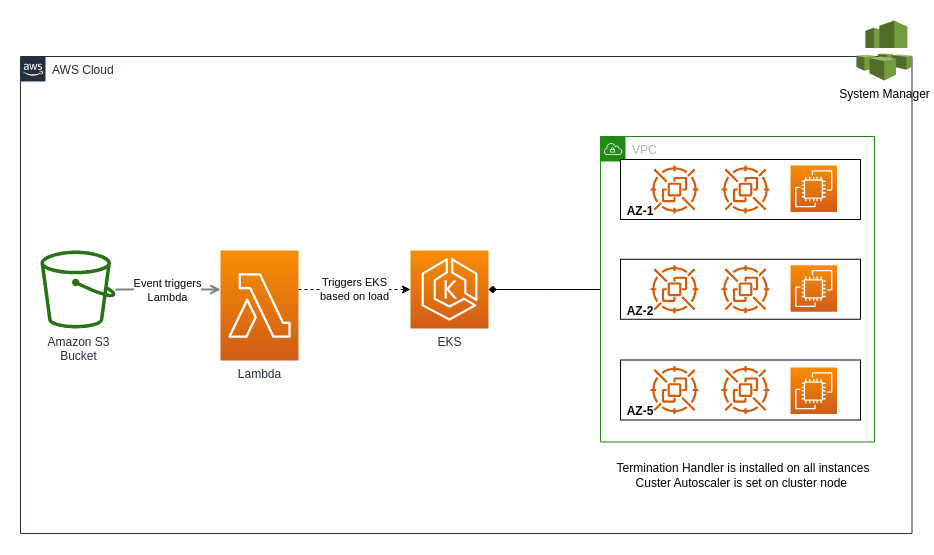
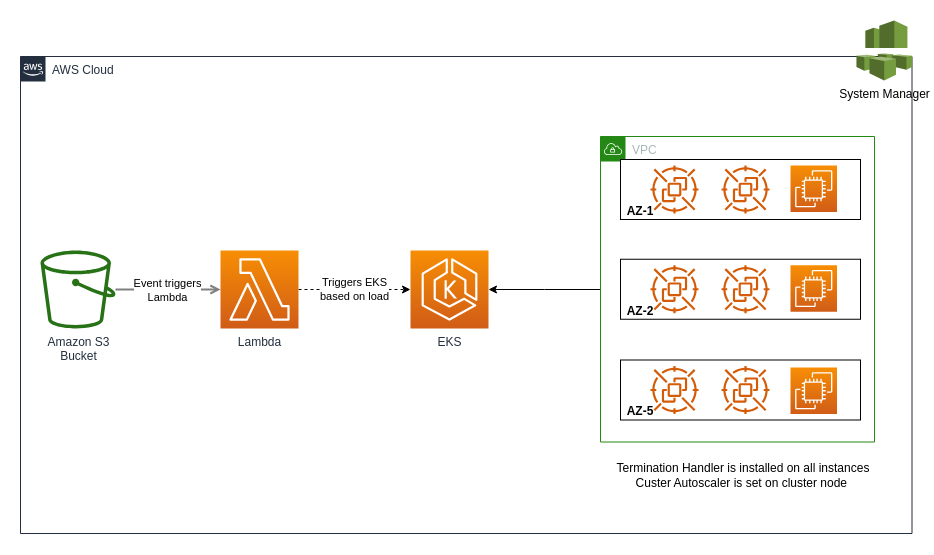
  <mxCell id="0" />
  <mxCell id="1" parent="0" />
  <mxCell id="2" value="AWS Cloud" style="points=[[0,0],[0.25,0],[0.5,0],[0.75,0],[1,0],[1,0.25],[1,0.5],[1,0.75],[1,1],[0.75,1],[0.5,1],[0.25,1],[0,1],[0,0.75],[0,0.5],[0,0.25]];outlineConnect=0;gradientColor=none;html=1;whiteSpace=wrap;fontSize=12;fontStyle=0;shape=mxgraph.aws4.group;grIcon=mxgraph.aws4.group_aws_cloud_alt;strokeColor=#232F3E;fillColor=none;verticalAlign=top;align=left;spacingLeft=30;fontColor=#232F3E;dashed=0;labelBackgroundColor=#ffffff;container=1;pointerEvents=0;collapsible=0;recursiveResize=0;" parent="1" vertex="1"><mxGeometry x="20" y="56" width="891.5" height="477" as="geometry" /></mxCell>
  <mxCell id="3" value="Triggers EKS &lt;br&gt;based on load" style="edgeStyle=elbowEdgeStyle;rounded=0;orthogonalLoop=1;jettySize=auto;elbow=vertical;html=1;entryX=0;entryY=0.5;entryDx=0;entryDy=0;entryPerimeter=0;dashed=1;" edge="1" parent="2" source="4" target="5"><mxGeometry relative="1" as="geometry" /></mxCell>
- <mxCell id="4" value="Lambda" style="sketch=0;points=[[0,0,0],[0.25,0,0],[0.5,0,0],[0.75,0,0],[1,0,0],[0,1,0],[0.25,1,0],[0.5,1,0],[0.75,1,0],[1,1,0],[0,0.25,0],[0,0.5,0],[0,0.75,0],[1,0.25,0],[1,0.5,0],[1,0.75,0]];outlineConnect=0;fontColor=#232F3E;gradientColor=#F78E04;gradientDirection=north;fillColor=#D05C17;strokeColor=#ffffff;dashed=0;verticalLabelPosition=bottom;verticalAlign=top;align=center;html=1;fontSize=12;fontStyle=0;aspect=fixed;shape=mxgraph.aws4.resourceIcon;resIcon=mxgraph.aws4.lambda;" vertex="1" parent="2"><mxGeometry x="200" y="194" width="78" height="110" as="geometry" /></mxCell>
+ <mxCell id="4" value="Lambda" style="sketch=0;points=[[0,0,0],[0.25,0,0],[0.5,0,0],[0.75,0,0],[1,0,0],[0,1,0],[0.25,1,0],[0.5,1,0],[0.75,1,0],[1,1,0],[0,0.25,0],[0,0.5,0],[0,0.75,0],[1,0.25,0],[1,0.5,0],[1,0.75,0]];outlineConnect=0;fontColor=#232F3E;gradientColor=#F78E04;gradientDirection=north;fillColor=#D05C17;strokeColor=#ffffff;dashed=0;verticalLabelPosition=bottom;verticalAlign=top;align=center;html=1;fontSize=12;fontStyle=0;aspect=fixed;shape=mxgraph.aws4.resourceIcon;resIcon=mxgraph.aws4.lambda;" vertex="1" parent="2"><mxGeometry x="200" y="194" width="78" height="78" as="geometry" /></mxCell>
  <mxCell id="5" value="EKS" style="sketch=0;points=[[0,0,0],[0.25,0,0],[0.5,0,0],[0.75,0,0],[1,0,0],[0,1,0],[0.25,1,0],[0.5,1,0],[0.75,1,0],[1,1,0],[0,0.25,0],[0,0.5,0],[0,0.75,0],[1,0.25,0],[1,0.5,0],[1,0.75,0]];outlineConnect=0;fontColor=#232F3E;gradientColor=#F78E04;gradientDirection=north;fillColor=#D05C17;strokeColor=#ffffff;dashed=0;verticalLabelPosition=bottom;verticalAlign=top;align=center;html=1;fontSize=12;fontStyle=0;aspect=fixed;shape=mxgraph.aws4.resourceIcon;resIcon=mxgraph.aws4.eks;" vertex="1" parent="2"><mxGeometry x="390" y="194" width="78" height="78" as="geometry" /></mxCell>
- <mxCell id="6" style="edgeStyle=elbowEdgeStyle;rounded=0;orthogonalLoop=1;jettySize=auto;elbow=vertical;html=1;entryX=1;entryY=0.5;entryDx=0;entryDy=0;entryPerimeter=0;endArrow=diamond;" edge="1" parent="2" source="7" target="5"><mxGeometry relative="1" as="geometry" /></mxCell>
+ <mxCell id="6" style="edgeStyle=elbowEdgeStyle;rounded=0;orthogonalLoop=1;jettySize=auto;elbow=vertical;html=1;entryX=1;entryY=0.5;entryDx=0;entryDy=0;entryPerimeter=0;" edge="1" parent="2" source="7" target="5"><mxGeometry relative="1" as="geometry" /></mxCell>
  <mxCell id="7" value="VPC" style="points=[[0,0],[0.25,0],[0.5,0],[0.75,0],[1,0],[1,0.25],[1,0.5],[1,0.75],[1,1],[0.75,1],[0.5,1],[0.25,1],[0,1],[0,0.75],[0,0.5],[0,0.25]];outlineConnect=0;gradientColor=none;html=1;whiteSpace=wrap;fontSize=12;fontStyle=0;container=1;pointerEvents=0;collapsible=0;recursiveResize=0;shape=mxgraph.aws4.group;grIcon=mxgraph.aws4.group_vpc;strokeColor=#248814;fillColor=none;verticalAlign=top;align=left;spacingLeft=30;fontColor=#AAB7B8;dashed=0;" vertex="1" parent="2"><mxGeometry x="580" y="80" width="274" height="305.5" as="geometry" /></mxCell>
  <mxCell id="8" value="" style="rounded=0;whiteSpace=wrap;html=1;" vertex="1" parent="7"><mxGeometry x="20" y="122.75" width="240" height="60" as="geometry" /></mxCell>
  <mxCell id="9" value="" style="sketch=0;outlineConnect=0;fontColor=#232F3E;gradientColor=none;fillColor=#D45B07;strokeColor=none;dashed=0;verticalLabelPosition=bottom;verticalAlign=top;align=center;html=1;fontSize=12;fontStyle=0;aspect=fixed;pointerEvents=1;shape=mxgraph.aws4.spot_instance;" vertex="1" parent="7"><mxGeometry x="50" y="128.75" width="48" height="48" as="geometry" /></mxCell>
  <mxCell id="10" value="" style="sketch=0;outlineConnect=0;fontColor=#232F3E;gradientColor=none;fillColor=#D45B07;strokeColor=none;dashed=0;verticalLabelPosition=bottom;verticalAlign=top;align=center;html=1;fontSize=12;fontStyle=0;aspect=fixed;pointerEvents=1;shape=mxgraph.aws4.spot_instance;" vertex="1" parent="7"><mxGeometry x="121" y="128.75" width="48" height="48" as="geometry" /></mxCell>
  <mxCell id="11" style="edgeStyle=elbowEdgeStyle;rounded=0;orthogonalLoop=1;jettySize=auto;elbow=vertical;html=1;" edge="1" parent="7" source="12" target="13"><mxGeometry relative="1" as="geometry" /></mxCell>
  <mxCell id="12" value="" style="rounded=0;whiteSpace=wrap;html=1;" vertex="1" parent="7"><mxGeometry x="20" y="23" width="240" height="60" as="geometry" /></mxCell>
  <mxCell id="13" value="" style="sketch=0;outlineConnect=0;fontColor=#232F3E;gradientColor=none;fillColor=#D45B07;strokeColor=none;dashed=0;verticalLabelPosition=bottom;verticalAlign=top;align=center;html=1;fontSize=12;fontStyle=0;aspect=fixed;pointerEvents=1;shape=mxgraph.aws4.spot_instance;" vertex="1" parent="7"><mxGeometry x="50" y="29" width="48" height="48" as="geometry" /></mxCell>
  <mxCell id="14" value="" style="sketch=0;outlineConnect=0;fontColor=#232F3E;gradientColor=none;fillColor=#D45B07;strokeColor=none;dashed=0;verticalLabelPosition=bottom;verticalAlign=top;align=center;html=1;fontSize=12;fontStyle=0;aspect=fixed;pointerEvents=1;shape=mxgraph.aws4.spot_instance;" vertex="1" parent="7"><mxGeometry x="121" y="29" width="48" height="48" as="geometry" /></mxCell>
  <mxCell id="15" value="&lt;b&gt;AZ-1&lt;/b&gt;" style="text;html=1;strokeColor=none;fillColor=none;align=center;verticalAlign=middle;whiteSpace=wrap;rounded=0;" vertex="1" parent="7"><mxGeometry x="10" y="60" width="60" height="30" as="geometry" /></mxCell>
  <mxCell id="16" value="" style="rounded=0;whiteSpace=wrap;html=1;" vertex="1" parent="7"><mxGeometry x="20" y="223.5" width="240" height="60" as="geometry" /></mxCell>
  <mxCell id="17" value="" style="sketch=0;outlineConnect=0;fontColor=#232F3E;gradientColor=none;fillColor=#D45B07;strokeColor=none;dashed=0;verticalLabelPosition=bottom;verticalAlign=top;align=center;html=1;fontSize=12;fontStyle=0;aspect=fixed;pointerEvents=1;shape=mxgraph.aws4.spot_instance;" vertex="1" parent="7"><mxGeometry x="50" y="229.5" width="48" height="48" as="geometry" /></mxCell>
  <mxCell id="18" value="" style="sketch=0;outlineConnect=0;fontColor=#232F3E;gradientColor=none;fillColor=#D45B07;strokeColor=none;dashed=0;verticalLabelPosition=bottom;verticalAlign=top;align=center;html=1;fontSize=12;fontStyle=0;aspect=fixed;pointerEvents=1;shape=mxgraph.aws4.spot_instance;" vertex="1" parent="7"><mxGeometry x="121" y="229.5" width="48" height="48" as="geometry" /></mxCell>
  <mxCell id="19" value="&lt;b&gt;AZ-2&lt;/b&gt;" style="text;html=1;strokeColor=none;fillColor=none;align=center;verticalAlign=middle;whiteSpace=wrap;rounded=0;" vertex="1" parent="7"><mxGeometry x="10" y="160" width="60" height="30" as="geometry" /></mxCell>
  <mxCell id="20" value="&lt;b&gt;AZ-5&lt;/b&gt;" style="text;html=1;strokeColor=none;fillColor=none;align=center;verticalAlign=middle;whiteSpace=wrap;rounded=0;" vertex="1" parent="7"><mxGeometry x="10" y="260" width="60" height="30" as="geometry" /></mxCell>
  <mxCell id="21" value="" style="sketch=0;points=[[0,0,0],[0.25,0,0],[0.5,0,0],[0.75,0,0],[1,0,0],[0,1,0],[0.25,1,0],[0.5,1,0],[0.75,1,0],[1,1,0],[0,0.25,0],[0,0.5,0],[0,0.75,0],[1,0.25,0],[1,0.5,0],[1,0.75,0]];outlineConnect=0;fontColor=#232F3E;gradientColor=#F78E04;gradientDirection=north;fillColor=#D05C17;strokeColor=#ffffff;dashed=0;verticalLabelPosition=bottom;verticalAlign=top;align=center;html=1;fontSize=12;fontStyle=0;aspect=fixed;shape=mxgraph.aws4.resourceIcon;resIcon=mxgraph.aws4.ec2;" vertex="1" parent="7"><mxGeometry x="190" y="231" width="46.5" height="46.5" as="geometry" /></mxCell>
  <mxCell id="22" value="" style="sketch=0;points=[[0,0,0],[0.25,0,0],[0.5,0,0],[0.75,0,0],[1,0,0],[0,1,0],[0.25,1,0],[0.5,1,0],[0.75,1,0],[1,1,0],[0,0.25,0],[0,0.5,0],[0,0.75,0],[1,0.25,0],[1,0.5,0],[1,0.75,0]];outlineConnect=0;fontColor=#232F3E;gradientColor=#F78E04;gradientDirection=north;fillColor=#D05C17;strokeColor=#ffffff;dashed=0;verticalLabelPosition=bottom;verticalAlign=top;align=center;html=1;fontSize=12;fontStyle=0;aspect=fixed;shape=mxgraph.aws4.resourceIcon;resIcon=mxgraph.aws4.ec2;" vertex="1" parent="7"><mxGeometry x="190" y="128.75" width="46.5" height="46.5" as="geometry" /></mxCell>
  <mxCell id="23" value="" style="sketch=0;points=[[0,0,0],[0.25,0,0],[0.5,0,0],[0.75,0,0],[1,0,0],[0,1,0],[0.25,1,0],[0.5,1,0],[0.75,1,0],[1,1,0],[0,0.25,0],[0,0.5,0],[0,0.75,0],[1,0.25,0],[1,0.5,0],[1,0.75,0]];outlineConnect=0;fontColor=#232F3E;gradientColor=#F78E04;gradientDirection=north;fillColor=#D05C17;strokeColor=#ffffff;dashed=0;verticalLabelPosition=bottom;verticalAlign=top;align=center;html=1;fontSize=12;fontStyle=0;aspect=fixed;shape=mxgraph.aws4.resourceIcon;resIcon=mxgraph.aws4.ec2;" vertex="1" parent="7"><mxGeometry x="190" y="29" width="46.5" height="46.5" as="geometry" /></mxCell>
  <mxCell id="24" value="Amazon S3&lt;br&gt;Bucket&lt;br&gt;" style="outlineConnect=0;fontColor=#232F3E;gradientColor=none;fillColor=#277116;strokeColor=none;dashed=0;verticalLabelPosition=bottom;verticalAlign=top;align=center;html=1;fontSize=12;fontStyle=0;aspect=fixed;pointerEvents=1;shape=mxgraph.aws4.bucket;labelBackgroundColor=#ffffff;" parent="2" vertex="1"><mxGeometry x="20" y="194" width="75" height="78" as="geometry" /></mxCell>
  <mxCell id="25" value="Event triggers&lt;br&gt;Lambda" style="edgeStyle=orthogonalEdgeStyle;rounded=0;orthogonalLoop=1;jettySize=auto;html=1;startArrow=none;startFill=0;endArrow=open;endFill=0;strokeColor=#808080;strokeWidth=2;" parent="2" source="24" edge="1"><mxGeometry relative="1" as="geometry"><mxPoint x="200" y="233" as="targetPoint" /></mxGeometry></mxCell>
  <mxCell id="26" value="Termination Handler is installed on all instances&lt;br&gt;Custer Autoscaler is set on cluster node&amp;nbsp;" style="text;html=1;strokeColor=none;fillColor=none;align=center;verticalAlign=middle;whiteSpace=wrap;rounded=0;" vertex="1" parent="2"><mxGeometry x="586" y="404" width="274" height="30" as="geometry" /></mxCell>
  <mxCell id="27" value="System Manager" style="outlineConnect=0;dashed=0;verticalLabelPosition=bottom;verticalAlign=top;align=center;html=1;shape=mxgraph.aws3.ec2_systems_manager;fillColor=#759C3E;gradientColor=none;" vertex="1" parent="2"><mxGeometry x="836" y="-36" width="55.5" height="60" as="geometry" /></mxCell>
  <mxCell id="28" style="edgeStyle=orthogonalEdgeStyle;rounded=0;orthogonalLoop=1;jettySize=auto;html=1;startArrow=none;startFill=0;endArrow=open;endFill=0;strokeColor=#808080;strokeWidth=2;" parent="1" edge="1"><mxGeometry relative="1" as="geometry"><mxPoint x="313" y="89.5" as="sourcePoint" /></mxGeometry></mxCell>
  <mxCell id="29" style="edgeStyle=orthogonalEdgeStyle;rounded=0;orthogonalLoop=1;jettySize=auto;html=1;startArrow=none;startFill=0;endArrow=open;endFill=0;strokeColor=#808080;strokeWidth=2;" parent="1" edge="1"><mxGeometry relative="1" as="geometry"><Array as="points"><mxPoint x="161" y="110.5" /></Array><mxPoint x="235" y="110.5" as="sourcePoint" /></mxGeometry></mxCell>
  <mxCell id="30" style="edgeStyle=orthogonalEdgeStyle;rounded=0;orthogonalLoop=1;jettySize=auto;html=1;startArrow=none;startFill=0;endArrow=open;endFill=0;strokeColor=#808080;strokeWidth=2;" parent="1" edge="1"><mxGeometry relative="1" as="geometry"><mxPoint x="274" y="128.5" as="sourcePoint" /></mxGeometry></mxCell>
  <mxCell id="31" style="edgeStyle=orthogonalEdgeStyle;rounded=0;orthogonalLoop=1;jettySize=auto;html=1;startArrow=none;startFill=0;endArrow=open;endFill=0;strokeColor=#808080;strokeWidth=2;" parent="1" edge="1"><mxGeometry relative="1" as="geometry"><Array as="points"><mxPoint x="382" y="110.5" /></Array><mxPoint x="313" y="110.5" as="sourcePoint" /></mxGeometry></mxCell>
  <mxCell id="32" style="edgeStyle=orthogonalEdgeStyle;rounded=0;orthogonalLoop=1;jettySize=auto;html=1;startArrow=none;startFill=0;endArrow=open;endFill=0;strokeColor=#808080;strokeWidth=2;" parent="1" edge="1"><mxGeometry relative="1" as="geometry"><mxPoint x="584" y="89.5" as="sourcePoint" /></mxGeometry></mxCell>
  <mxCell id="33" style="edgeStyle=orthogonalEdgeStyle;rounded=0;orthogonalLoop=1;jettySize=auto;html=1;startArrow=none;startFill=0;endArrow=open;endFill=0;strokeColor=#808080;strokeWidth=2;" parent="1" edge="1"><mxGeometry relative="1" as="geometry"><mxPoint x="545" y="128.5" as="sourcePoint" /></mxGeometry></mxCell>
